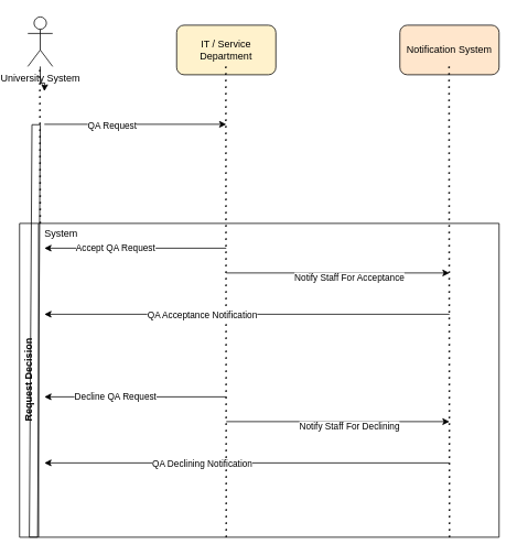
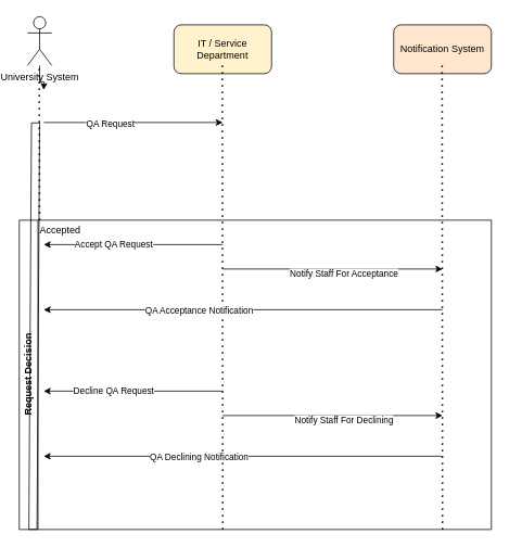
  <mxCell id="0" />
  <mxCell id="1" parent="0" />
  <mxCell id="2" style="edgeStyle=orthogonalEdgeStyle;rounded=0;orthogonalLoop=1;jettySize=auto;html=1;" parent="1" source="3" edge="1"><mxGeometry relative="1" as="geometry"><mxPoint x="50" y="110" as="targetPoint" /></mxGeometry></mxCell>
  <mxCell id="3" value="University System&lt;div&gt;&lt;br&gt;&lt;/div&gt;" style="shape=umlActor;verticalLabelPosition=bottom;verticalAlign=top;html=1;outlineConnect=0;" parent="1" vertex="1"><mxGeometry x="30" y="20" width="30" height="60" as="geometry" /></mxCell>
  <mxCell id="4" value="IT / Service Department" style="rounded=1;whiteSpace=wrap;html=1;fillColor=#fff2cc;" parent="1" vertex="1"><mxGeometry x="210" y="30" width="120" height="60" as="geometry" /></mxCell>
  <mxCell id="5" value="Notification System" style="rounded=1;whiteSpace=wrap;html=1;fillColor=#ffe6cc;" parent="1" vertex="1"><mxGeometry x="480" y="30" width="120" height="60" as="geometry" /></mxCell>
  <mxCell id="6" value="" style="endArrow=none;dashed=1;html=1;dashPattern=1 3;strokeWidth=2;rounded=0;" parent="1" edge="1"><mxGeometry width="50" height="50" relative="1" as="geometry"><mxPoint x="45" y="270" as="sourcePoint" /><mxPoint x="44.5" y="80" as="targetPoint" /></mxGeometry></mxCell>
  <mxCell id="7" value="" style="endArrow=none;dashed=1;html=1;dashPattern=1 3;strokeWidth=2;rounded=0;" parent="1" edge="1"><mxGeometry width="50" height="50" relative="1" as="geometry"><mxPoint x="270" y="650" as="sourcePoint" /><mxPoint x="269.5" y="80" as="targetPoint" /></mxGeometry></mxCell>
  <mxCell id="8" value="" style="endArrow=none;dashed=1;html=1;dashPattern=1 3;strokeWidth=2;rounded=0;" parent="1" edge="1"><mxGeometry width="50" height="50" relative="1" as="geometry"><mxPoint x="540" y="650" as="sourcePoint" /><mxPoint x="539.5" y="80" as="targetPoint" /></mxGeometry></mxCell>
  <mxCell id="9" value="Request Decision" style="swimlane;horizontal=0;whiteSpace=wrap;html=1;" parent="1" vertex="1"><mxGeometry x="20" y="270" width="580" height="380" as="geometry" /></mxCell>
  <mxCell id="10" value="" style="endArrow=classic;html=1;rounded=0;" parent="9" edge="1"><mxGeometry width="50" height="50" relative="1" as="geometry"><mxPoint x="250" y="210" as="sourcePoint" /><mxPoint x="30" y="210" as="targetPoint" /></mxGeometry></mxCell>
  <mxCell id="11" value="Decline QA Request" style="edgeLabel;html=1;align=center;verticalAlign=middle;resizable=0;points=[];" parent="10" vertex="1" connectable="0"><mxGeometry x="0.227" y="-1" relative="1" as="geometry"><mxPoint as="offset" /></mxGeometry></mxCell>
  <mxCell id="12" value="" style="endArrow=classic;html=1;rounded=0;" parent="9" edge="1"><mxGeometry width="50" height="50" relative="1" as="geometry"><mxPoint x="250" y="240" as="sourcePoint" /><mxPoint x="520" y="240" as="targetPoint" /></mxGeometry></mxCell>
  <mxCell id="13" value="Notify Staff For Declining" style="edgeLabel;html=1;align=center;verticalAlign=middle;resizable=0;points=[];" parent="12" vertex="1" connectable="0"><mxGeometry x="0.096" y="-5" relative="1" as="geometry"><mxPoint as="offset" /></mxGeometry></mxCell>
  <mxCell id="14" value="" style="endArrow=classic;html=1;rounded=0;" parent="9" edge="1"><mxGeometry width="50" height="50" relative="1" as="geometry"><mxPoint x="520" y="290" as="sourcePoint" /><mxPoint x="30" y="290" as="targetPoint" /></mxGeometry></mxCell>
  <mxCell id="15" value="QA Declining Notification" style="edgeLabel;html=1;align=center;verticalAlign=middle;resizable=0;points=[];" parent="14" vertex="1" connectable="0"><mxGeometry x="0.225" relative="1" as="geometry"><mxPoint as="offset" /></mxGeometry></mxCell>
  <mxCell id="16" value="" style="endArrow=classic;html=1;rounded=0;" parent="1" edge="1"><mxGeometry width="50" height="50" relative="1" as="geometry"><mxPoint x="50" y="150" as="sourcePoint" /><mxPoint x="270" y="150" as="targetPoint" /></mxGeometry></mxCell>
  <mxCell id="17" value="QA Request" style="edgeLabel;html=1;align=center;verticalAlign=middle;resizable=0;points=[];" parent="16" vertex="1" connectable="0"><mxGeometry x="-0.264" y="-1" relative="1" as="geometry"><mxPoint as="offset" /></mxGeometry></mxCell>
  <mxCell id="18" value="" style="endArrow=classic;html=1;rounded=0;" parent="1" edge="1"><mxGeometry width="50" height="50" relative="1" as="geometry"><mxPoint x="270" y="300" as="sourcePoint" /><mxPoint x="50" y="300" as="targetPoint" /></mxGeometry></mxCell>
  <mxCell id="19" value="Accept QA Request" style="edgeLabel;html=1;align=center;verticalAlign=middle;resizable=0;points=[];" parent="18" vertex="1" connectable="0"><mxGeometry x="0.227" y="-1" relative="1" as="geometry"><mxPoint as="offset" /></mxGeometry></mxCell>
  <mxCell id="20" value="" style="endArrow=classic;html=1;rounded=0;" parent="1" edge="1"><mxGeometry width="50" height="50" relative="1" as="geometry"><mxPoint x="270" y="330" as="sourcePoint" /><mxPoint x="540" y="330" as="targetPoint" /></mxGeometry></mxCell>
  <mxCell id="21" value="Notify Staff For Acceptance" style="edgeLabel;html=1;align=center;verticalAlign=middle;resizable=0;points=[];" parent="20" vertex="1" connectable="0"><mxGeometry x="0.096" y="-5" relative="1" as="geometry"><mxPoint as="offset" /></mxGeometry></mxCell>
  <mxCell id="22" value="" style="endArrow=classic;html=1;rounded=0;" parent="1" edge="1"><mxGeometry width="50" height="50" relative="1" as="geometry"><mxPoint x="540" y="380" as="sourcePoint" /><mxPoint x="50" y="380" as="targetPoint" /></mxGeometry></mxCell>
  <mxCell id="23" value="QA Acceptance Notification" style="edgeLabel;html=1;align=center;verticalAlign=middle;resizable=0;points=[];" parent="22" vertex="1" connectable="0"><mxGeometry x="0.225" relative="1" as="geometry"><mxPoint as="offset" /></mxGeometry></mxCell>
- <mxCell id="24" value="System" style="text;html=1;align=center;verticalAlign=middle;resizable=0;points=[];autosize=1;strokeColor=none;fillColor=none;" parent="1" vertex="1"><mxGeometry x="35" y="268" width="70" height="30" as="geometry" /></mxCell>
+ <mxCell id="24" value="Accepted" style="text;html=1;align=center;verticalAlign=middle;resizable=0;points=[];autosize=1;strokeColor=none;fillColor=none;" parent="1" vertex="1"><mxGeometry x="35" y="268" width="70" height="30" as="geometry" /></mxCell>
  <mxCell id="25" value="" style="shape=flexArrow;endArrow=none;html=1;rounded=0;startFill=0;entryX=0.029;entryY=1.001;entryDx=0;entryDy=0;entryPerimeter=0;" edge="1" parent="1" target="9"><mxGeometry width="50" height="50" relative="1" as="geometry"><mxPoint x="40" y="150" as="sourcePoint" /><mxPoint x="40" y="620" as="targetPoint" /></mxGeometry></mxCell>
